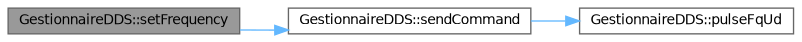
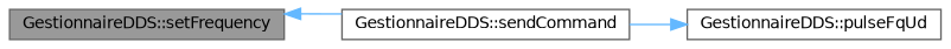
  digraph {
    rankdir=LR
    node [color=grey40 fillcolor=white fontname=Helvetica fontsize=10 shape=box style=filled]
    edge [color=steelblue1 fontname=Helvetica fontsize=10 labelfontname=Helvetica labelfontsize=10 style=solid]
    n1 [color=gray40 fillcolor=grey60 fontcolor=black height=0.2 label="GestionnaireDDS::setFrequency" width=0.4]
    n2 [height=0.2 label="GestionnaireDDS::sendCommand" width=0.4]
    n3 [height=0.2 label="GestionnaireDDS::pulseFqUd" width=0.4]
-   n1 -> n2
+   n2 -> n1
    n2 -> n3
  }
